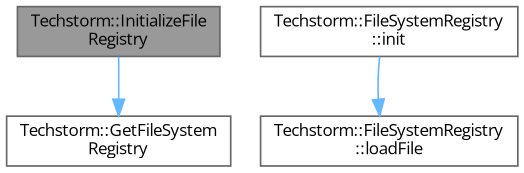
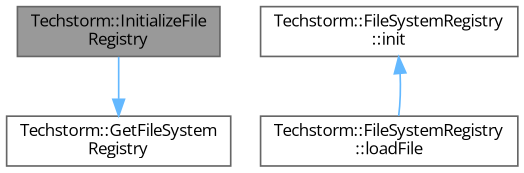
  digraph {
    fontname="Open Sans"
    rankdir=TB
    node [color=grey40 fillcolor=white fontname="Open Sans" fontsize=10 shape=box style=filled]
    edge [color=steelblue1 fontname="Open Sans" fontsize=10 labelfontname=Helvetica labelfontsize=10 style=solid]
    n1 [color=gray40 fillcolor=grey60 fontcolor=black height=0.2 label="Techstorm::InitializeFile\lRegistry" width=0.4]
    n2 [height=0.2 label="Techstorm::GetFileSystem\lRegistry" width=0.4]
    n3 [height=0.2 label="Techstorm::FileSystemRegistry\l::init" width=0.4]
    n4 [height=0.2 label="Techstorm::FileSystemRegistry\l::loadFile" width=0.4]
    n1 -> n2
-   n3 -> n4
+   n4 -> n3
  }
